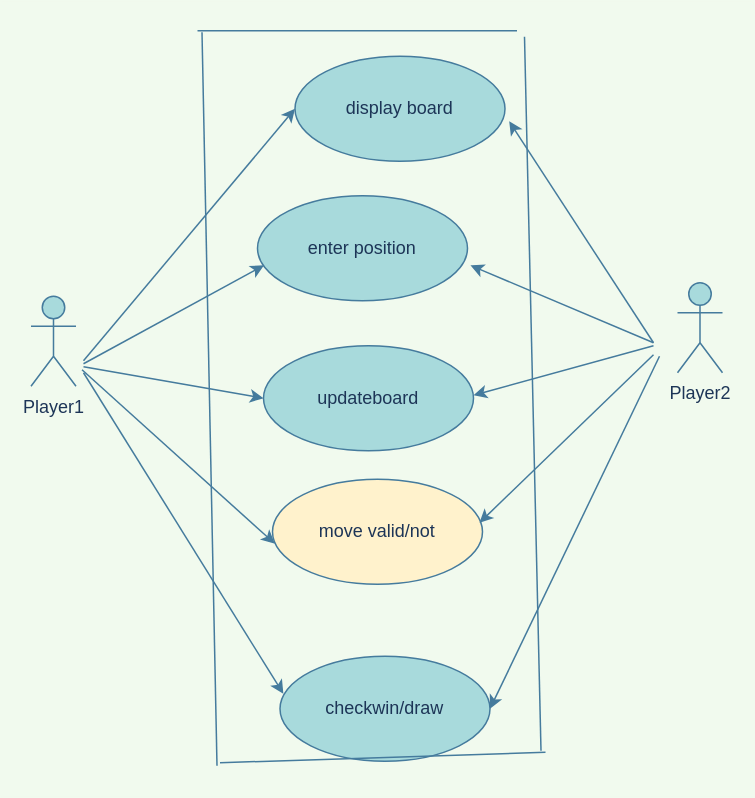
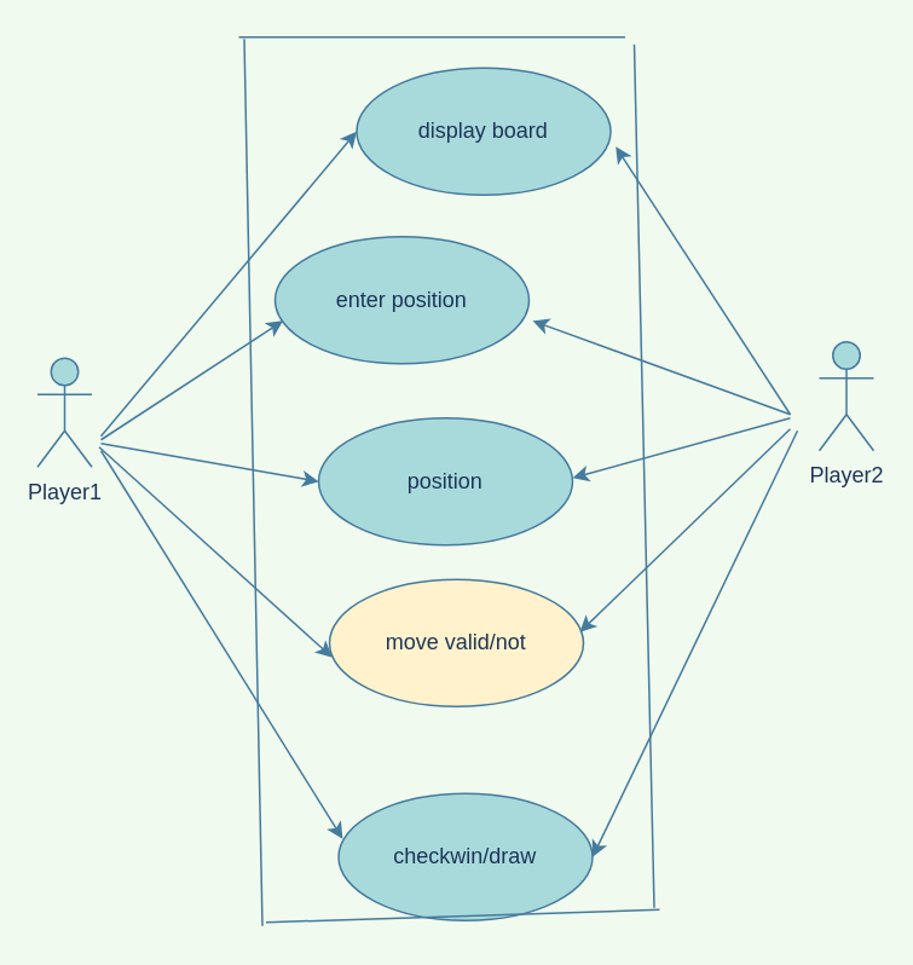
  <mxCell id="0" />
  <mxCell id="1" parent="0" />
- <mxCell id="2" value="enter position" style="ellipse;whiteSpace=wrap;html=1;fillColor=#A8DADC;strokeColor=#457B9D;fontColor=#1D3557;" vertex="1" parent="1"><mxGeometry x="171" y="130" width="140" height="70" as="geometry" /></mxCell>
+ <mxCell id="2" value="enter position" style="ellipse;whiteSpace=wrap;html=1;fillColor=#A8DADC;strokeColor=#457B9D;fontColor=#1D3557;" vertex="1" parent="1"><mxGeometry x="151" y="130" width="140" height="70" as="geometry" /></mxCell>
  <mxCell id="3" value="display board" style="ellipse;whiteSpace=wrap;html=1;fillColor=#A8DADC;strokeColor=#457B9D;fontColor=#1D3557;" vertex="1" parent="1"><mxGeometry x="196" y="37" width="140" height="70" as="geometry" /></mxCell>
  <mxCell id="4" value="move valid/not" style="ellipse;whiteSpace=wrap;html=1;fillColor=#fff2cc;strokeColor=#457B9D;fontColor=#1D3557;" vertex="1" parent="1"><mxGeometry x="181" y="319" width="140" height="70" as="geometry" /></mxCell>
  <mxCell id="5" value="checkwin/draw" style="ellipse;whiteSpace=wrap;html=1;fillColor=#A8DADC;strokeColor=#457B9D;fontColor=#1D3557;" vertex="1" parent="1"><mxGeometry x="186" y="437" width="140" height="70" as="geometry" /></mxCell>
- <mxCell id="6" value="updateboard" style="ellipse;whiteSpace=wrap;html=1;fillColor=#A8DADC;strokeColor=#457B9D;fontColor=#1D3557;" vertex="1" parent="1"><mxGeometry x="175" y="230" width="140" height="70" as="geometry" /></mxCell>
+ <mxCell id="6" value="position" style="ellipse;whiteSpace=wrap;html=1;fillColor=#A8DADC;strokeColor=#457B9D;fontColor=#1D3557;" vertex="1" parent="1"><mxGeometry x="175" y="230" width="140" height="70" as="geometry" /></mxCell>
  <mxCell id="7" value="" style="endArrow=none;html=1;labelBackgroundColor=#F1FAEE;strokeColor=#457B9D;fontColor=#1D3557;" edge="1" parent="1"><mxGeometry width="50" height="50" relative="1" as="geometry"><mxPoint x="131" y="20" as="sourcePoint" /><mxPoint x="344" y="20" as="targetPoint" /></mxGeometry></mxCell>
  <mxCell id="8" value="" style="endArrow=none;html=1;labelBackgroundColor=#F1FAEE;strokeColor=#457B9D;fontColor=#1D3557;" edge="1" parent="1"><mxGeometry width="50" height="50" relative="1" as="geometry"><mxPoint x="144" y="510" as="sourcePoint" /><mxPoint x="134" y="21" as="targetPoint" /></mxGeometry></mxCell>
  <mxCell id="9" value="" style="endArrow=none;html=1;labelBackgroundColor=#F1FAEE;strokeColor=#457B9D;fontColor=#1D3557;" edge="1" parent="1"><mxGeometry width="50" height="50" relative="1" as="geometry"><mxPoint x="360" y="500" as="sourcePoint" /><mxPoint x="349" y="24" as="targetPoint" /></mxGeometry></mxCell>
  <mxCell id="10" value="" style="endArrow=none;html=1;labelBackgroundColor=#F1FAEE;strokeColor=#457B9D;fontColor=#1D3557;" edge="1" parent="1"><mxGeometry width="50" height="50" relative="1" as="geometry"><mxPoint x="146" y="508" as="sourcePoint" /><mxPoint x="363" y="501" as="targetPoint" /></mxGeometry></mxCell>
  <mxCell id="11" value="Player1" style="shape=umlActor;verticalLabelPosition=bottom;verticalAlign=top;html=1;outlineConnect=0;fillColor=#A8DADC;strokeColor=#457B9D;fontColor=#1D3557;" vertex="1" parent="1"><mxGeometry x="20" y="197" width="30" height="60" as="geometry" /></mxCell>
  <mxCell id="12" value="Player2" style="shape=umlActor;verticalLabelPosition=bottom;verticalAlign=top;html=1;outlineConnect=0;fillColor=#A8DADC;strokeColor=#457B9D;fontColor=#1D3557;" vertex="1" parent="1"><mxGeometry x="451" y="188" width="30" height="60" as="geometry" /></mxCell>
  <mxCell id="13" value="" style="endArrow=classic;html=1;entryX=0;entryY=0.5;entryDx=0;entryDy=0;labelBackgroundColor=#F1FAEE;strokeColor=#457B9D;fontColor=#1D3557;" edge="1" parent="1" target="3"><mxGeometry width="50" height="50" relative="1" as="geometry"><mxPoint x="55" y="240" as="sourcePoint" /><mxPoint x="303" y="263" as="targetPoint" /></mxGeometry></mxCell>
  <mxCell id="14" value="" style="endArrow=classic;html=1;entryX=0.031;entryY=0.663;entryDx=0;entryDy=0;entryPerimeter=0;labelBackgroundColor=#F1FAEE;strokeColor=#457B9D;fontColor=#1D3557;" edge="1" parent="1" target="2"><mxGeometry width="50" height="50" relative="1" as="geometry"><mxPoint x="55" y="242" as="sourcePoint" /><mxPoint x="303" y="263" as="targetPoint" /></mxGeometry></mxCell>
  <mxCell id="15" value="" style="endArrow=classic;html=1;entryX=0;entryY=0.5;entryDx=0;entryDy=0;labelBackgroundColor=#F1FAEE;strokeColor=#457B9D;fontColor=#1D3557;" edge="1" parent="1" target="6"><mxGeometry width="50" height="50" relative="1" as="geometry"><mxPoint x="55" y="244" as="sourcePoint" /><mxPoint x="303" y="263" as="targetPoint" /></mxGeometry></mxCell>
  <mxCell id="16" value="" style="endArrow=classic;html=1;entryX=0.011;entryY=0.614;entryDx=0;entryDy=0;entryPerimeter=0;labelBackgroundColor=#F1FAEE;strokeColor=#457B9D;fontColor=#1D3557;" edge="1" parent="1" target="4"><mxGeometry width="50" height="50" relative="1" as="geometry"><mxPoint x="54" y="246" as="sourcePoint" /><mxPoint x="303" y="263" as="targetPoint" /></mxGeometry></mxCell>
  <mxCell id="17" value="" style="endArrow=classic;html=1;entryX=0.016;entryY=0.357;entryDx=0;entryDy=0;entryPerimeter=0;labelBackgroundColor=#F1FAEE;strokeColor=#457B9D;fontColor=#1D3557;" edge="1" parent="1" target="5"><mxGeometry width="50" height="50" relative="1" as="geometry"><mxPoint x="55" y="248" as="sourcePoint" /><mxPoint x="303" y="263" as="targetPoint" /></mxGeometry></mxCell>
  <mxCell id="18" value="" style="endArrow=classic;html=1;entryX=1.02;entryY=0.62;entryDx=0;entryDy=0;entryPerimeter=0;labelBackgroundColor=#F1FAEE;strokeColor=#457B9D;fontColor=#1D3557;" edge="1" parent="1" target="3"><mxGeometry width="50" height="50" relative="1" as="geometry"><mxPoint x="435" y="228" as="sourcePoint" /><mxPoint x="303" y="263" as="targetPoint" /></mxGeometry></mxCell>
  <mxCell id="19" value="" style="endArrow=classic;html=1;entryX=1.014;entryY=0.663;entryDx=0;entryDy=0;entryPerimeter=0;labelBackgroundColor=#F1FAEE;strokeColor=#457B9D;fontColor=#1D3557;" edge="1" parent="1" target="2"><mxGeometry width="50" height="50" relative="1" as="geometry"><mxPoint x="435" y="228" as="sourcePoint" /><mxPoint x="303" y="263" as="targetPoint" /></mxGeometry></mxCell>
  <mxCell id="20" value="" style="endArrow=classic;html=1;labelBackgroundColor=#F1FAEE;strokeColor=#457B9D;fontColor=#1D3557;" edge="1" parent="1"><mxGeometry width="50" height="50" relative="1" as="geometry"><mxPoint x="435" y="230" as="sourcePoint" /><mxPoint x="315" y="263" as="targetPoint" /></mxGeometry></mxCell>
  <mxCell id="21" value="" style="endArrow=classic;html=1;labelBackgroundColor=#F1FAEE;strokeColor=#457B9D;fontColor=#1D3557;" edge="1" parent="1"><mxGeometry width="50" height="50" relative="1" as="geometry"><mxPoint x="435" y="236" as="sourcePoint" /><mxPoint x="319" y="348" as="targetPoint" /></mxGeometry></mxCell>
  <mxCell id="22" value="" style="endArrow=classic;html=1;entryX=1;entryY=0.5;entryDx=0;entryDy=0;labelBackgroundColor=#F1FAEE;strokeColor=#457B9D;fontColor=#1D3557;" edge="1" parent="1" target="5"><mxGeometry width="50" height="50" relative="1" as="geometry"><mxPoint x="439" y="237" as="sourcePoint" /><mxPoint x="303" y="263" as="targetPoint" /></mxGeometry></mxCell>
